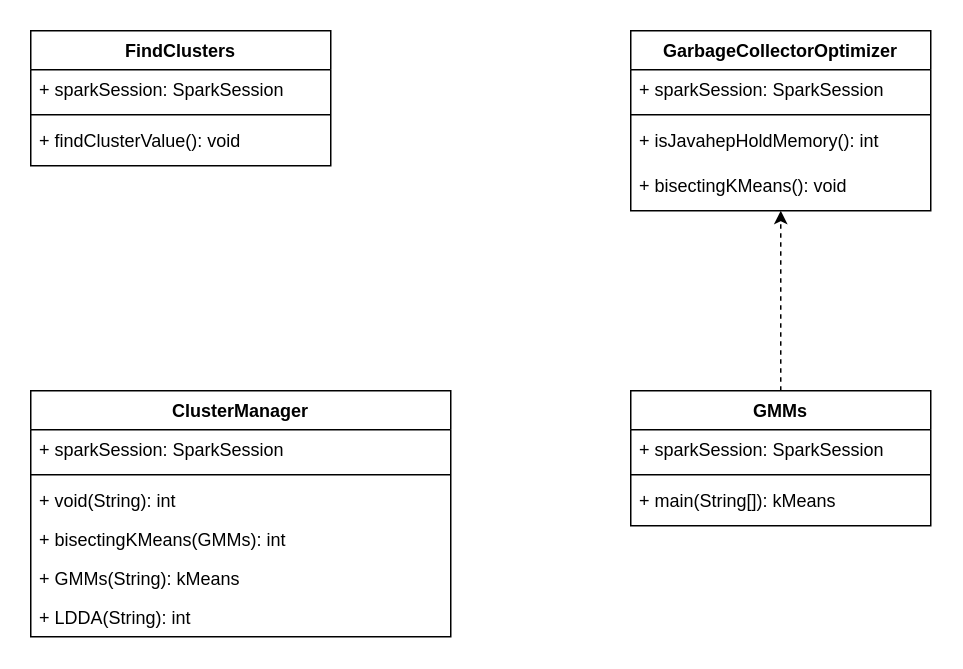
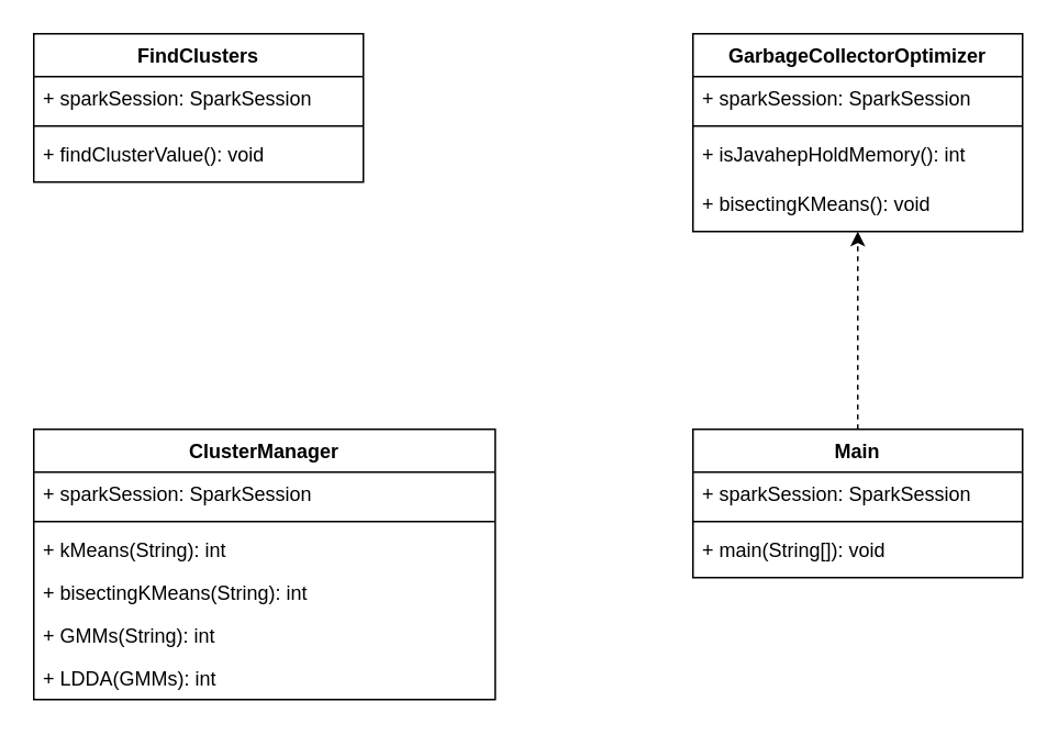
  <mxCell id="0" />
  <mxCell id="1" parent="0" />
  <mxCell id="2" style="edgeStyle=orthogonalEdgeStyle;rounded=0;orthogonalLoop=1;jettySize=auto;html=1;dashed=1;" edge="1" parent="1" source="19" target="7"><mxGeometry relative="1" as="geometry" /></mxCell>
  <mxCell id="3" value="FindClusters" style="swimlane;fontStyle=1;align=center;verticalAlign=top;childLayout=stackLayout;horizontal=1;startSize=26;horizontalStack=0;resizeParent=1;resizeParentMax=0;resizeLast=0;collapsible=1;marginBottom=0;" parent="1" vertex="1"><mxGeometry x="20" y="20" width="200" height="90" as="geometry" /></mxCell>
  <mxCell id="4" value="+ sparkSession: SparkSession" style="text;strokeColor=none;fillColor=none;align=left;verticalAlign=top;spacingLeft=4;spacingRight=4;overflow=hidden;rotatable=0;points=[[0,0.5],[1,0.5]];portConstraint=eastwest;" parent="3" vertex="1"><mxGeometry y="26" width="200" height="26" as="geometry" /></mxCell>
  <mxCell id="5" value="" style="line;strokeWidth=1;fillColor=none;align=left;verticalAlign=middle;spacingTop=-1;spacingLeft=3;spacingRight=3;rotatable=0;labelPosition=right;points=[];portConstraint=eastwest;" parent="3" vertex="1"><mxGeometry y="52" width="200" height="8" as="geometry" /></mxCell>
  <mxCell id="6" value="+ findClusterValue(): void" style="text;strokeColor=none;fillColor=none;align=left;verticalAlign=top;spacingLeft=4;spacingRight=4;overflow=hidden;rotatable=0;points=[[0,0.5],[1,0.5]];portConstraint=eastwest;" parent="3" vertex="1"><mxGeometry y="60" width="200" height="30" as="geometry" /></mxCell>
  <mxCell id="7" value="GarbageCollectorOptimizer" style="swimlane;fontStyle=1;align=center;verticalAlign=top;childLayout=stackLayout;horizontal=1;startSize=26;horizontalStack=0;resizeParent=1;resizeParentMax=0;resizeLast=0;collapsible=1;marginBottom=0;" vertex="1" parent="1"><mxGeometry x="420" y="20" width="200" height="120" as="geometry" /></mxCell>
  <mxCell id="8" value="+ sparkSession: SparkSession" style="text;strokeColor=none;fillColor=none;align=left;verticalAlign=top;spacingLeft=4;spacingRight=4;overflow=hidden;rotatable=0;points=[[0,0.5],[1,0.5]];portConstraint=eastwest;" vertex="1" parent="7"><mxGeometry y="26" width="200" height="26" as="geometry" /></mxCell>
  <mxCell id="9" value="" style="line;strokeWidth=1;fillColor=none;align=left;verticalAlign=middle;spacingTop=-1;spacingLeft=3;spacingRight=3;rotatable=0;labelPosition=right;points=[];portConstraint=eastwest;" vertex="1" parent="7"><mxGeometry y="52" width="200" height="8" as="geometry" /></mxCell>
  <mxCell id="10" value="+ isJavahepHoldMemory(): int" style="text;strokeColor=none;fillColor=none;align=left;verticalAlign=top;spacingLeft=4;spacingRight=4;overflow=hidden;rotatable=0;points=[[0,0.5],[1,0.5]];portConstraint=eastwest;" vertex="1" parent="7"><mxGeometry y="60" width="200" height="30" as="geometry" /></mxCell>
  <mxCell id="11" value="+ bisectingKMeans(): void" style="text;strokeColor=none;fillColor=none;align=left;verticalAlign=top;spacingLeft=4;spacingRight=4;overflow=hidden;rotatable=0;points=[[0,0.5],[1,0.5]];portConstraint=eastwest;" vertex="1" parent="7"><mxGeometry y="90" width="200" height="30" as="geometry" /></mxCell>
  <mxCell id="12" value="ClusterManager" style="swimlane;fontStyle=1;align=center;verticalAlign=top;childLayout=stackLayout;horizontal=1;startSize=26;horizontalStack=0;resizeParent=1;resizeParentMax=0;resizeLast=0;collapsible=1;marginBottom=0;" parent="1" vertex="1"><mxGeometry x="20" y="260" width="280" height="164" as="geometry" /></mxCell>
  <mxCell id="13" value="+ sparkSession: SparkSession" style="text;strokeColor=none;fillColor=none;align=left;verticalAlign=top;spacingLeft=4;spacingRight=4;overflow=hidden;rotatable=0;points=[[0,0.5],[1,0.5]];portConstraint=eastwest;" parent="12" vertex="1"><mxGeometry y="26" width="280" height="26" as="geometry" /></mxCell>
  <mxCell id="14" value="" style="line;strokeWidth=1;fillColor=none;align=left;verticalAlign=middle;spacingTop=-1;spacingLeft=3;spacingRight=3;rotatable=0;labelPosition=right;points=[];portConstraint=eastwest;" parent="12" vertex="1"><mxGeometry y="52" width="280" height="8" as="geometry" /></mxCell>
- <mxCell id="15" value="+ void(String): int" style="text;strokeColor=none;fillColor=none;align=left;verticalAlign=top;spacingLeft=4;spacingRight=4;overflow=hidden;rotatable=0;points=[[0,0.5],[1,0.5]];portConstraint=eastwest;" parent="12" vertex="1"><mxGeometry y="60" width="280" height="26" as="geometry" /></mxCell>
- <mxCell id="16" value="+ bisectingKMeans(GMMs): int" style="text;strokeColor=none;fillColor=none;align=left;verticalAlign=top;spacingLeft=4;spacingRight=4;overflow=hidden;rotatable=0;points=[[0,0.5],[1,0.5]];portConstraint=eastwest;" parent="12" vertex="1"><mxGeometry y="86" width="280" height="26" as="geometry" /></mxCell>
- <mxCell id="17" value="+ GMMs(String): kMeans" style="text;strokeColor=none;fillColor=none;align=left;verticalAlign=top;spacingLeft=4;spacingRight=4;overflow=hidden;rotatable=0;points=[[0,0.5],[1,0.5]];portConstraint=eastwest;" parent="12" vertex="1"><mxGeometry y="112" width="280" height="26" as="geometry" /></mxCell>
- <mxCell id="18" value="+ LDDA(String): int" style="text;strokeColor=none;fillColor=none;align=left;verticalAlign=top;spacingLeft=4;spacingRight=4;overflow=hidden;rotatable=0;points=[[0,0.5],[1,0.5]];portConstraint=eastwest;" parent="12" vertex="1"><mxGeometry y="138" width="280" height="26" as="geometry" /></mxCell>
- <mxCell id="19" value="GMMs" style="swimlane;fontStyle=1;align=center;verticalAlign=top;childLayout=stackLayout;horizontal=1;startSize=26;horizontalStack=0;resizeParent=1;resizeParentMax=0;resizeLast=0;collapsible=1;marginBottom=0;" parent="1" vertex="1"><mxGeometry x="420" y="260" width="200" height="90" as="geometry" /></mxCell>
+ <mxCell id="15" value="+ kMeans(String): int" style="text;strokeColor=none;fillColor=none;align=left;verticalAlign=top;spacingLeft=4;spacingRight=4;overflow=hidden;rotatable=0;points=[[0,0.5],[1,0.5]];portConstraint=eastwest;" parent="12" vertex="1"><mxGeometry y="60" width="280" height="26" as="geometry" /></mxCell>
+ <mxCell id="16" value="+ bisectingKMeans(String): int" style="text;strokeColor=none;fillColor=none;align=left;verticalAlign=top;spacingLeft=4;spacingRight=4;overflow=hidden;rotatable=0;points=[[0,0.5],[1,0.5]];portConstraint=eastwest;" parent="12" vertex="1"><mxGeometry y="86" width="280" height="26" as="geometry" /></mxCell>
+ <mxCell id="17" value="+ GMMs(String): int" style="text;strokeColor=none;fillColor=none;align=left;verticalAlign=top;spacingLeft=4;spacingRight=4;overflow=hidden;rotatable=0;points=[[0,0.5],[1,0.5]];portConstraint=eastwest;" parent="12" vertex="1"><mxGeometry y="112" width="280" height="26" as="geometry" /></mxCell>
+ <mxCell id="18" value="+ LDDA(GMMs): int" style="text;strokeColor=none;fillColor=none;align=left;verticalAlign=top;spacingLeft=4;spacingRight=4;overflow=hidden;rotatable=0;points=[[0,0.5],[1,0.5]];portConstraint=eastwest;" parent="12" vertex="1"><mxGeometry y="138" width="280" height="26" as="geometry" /></mxCell>
+ <mxCell id="19" value="Main" style="swimlane;fontStyle=1;align=center;verticalAlign=top;childLayout=stackLayout;horizontal=1;startSize=26;horizontalStack=0;resizeParent=1;resizeParentMax=0;resizeLast=0;collapsible=1;marginBottom=0;" parent="1" vertex="1"><mxGeometry x="420" y="260" width="200" height="90" as="geometry" /></mxCell>
  <mxCell id="20" value="+ sparkSession: SparkSession" style="text;strokeColor=none;fillColor=none;align=left;verticalAlign=top;spacingLeft=4;spacingRight=4;overflow=hidden;rotatable=0;points=[[0,0.5],[1,0.5]];portConstraint=eastwest;" parent="19" vertex="1"><mxGeometry y="26" width="200" height="26" as="geometry" /></mxCell>
  <mxCell id="21" value="" style="line;strokeWidth=1;fillColor=none;align=left;verticalAlign=middle;spacingTop=-1;spacingLeft=3;spacingRight=3;rotatable=0;labelPosition=right;points=[];portConstraint=eastwest;" parent="19" vertex="1"><mxGeometry y="52" width="200" height="8" as="geometry" /></mxCell>
- <mxCell id="22" value="+ main(String[]): kMeans" style="text;strokeColor=none;fillColor=none;align=left;verticalAlign=top;spacingLeft=4;spacingRight=4;overflow=hidden;rotatable=0;points=[[0,0.5],[1,0.5]];portConstraint=eastwest;" parent="19" vertex="1"><mxGeometry y="60" width="200" height="30" as="geometry" /></mxCell>
+ <mxCell id="22" value="+ main(String[]): void" style="text;strokeColor=none;fillColor=none;align=left;verticalAlign=top;spacingLeft=4;spacingRight=4;overflow=hidden;rotatable=0;points=[[0,0.5],[1,0.5]];portConstraint=eastwest;" parent="19" vertex="1"><mxGeometry y="60" width="200" height="30" as="geometry" /></mxCell>
